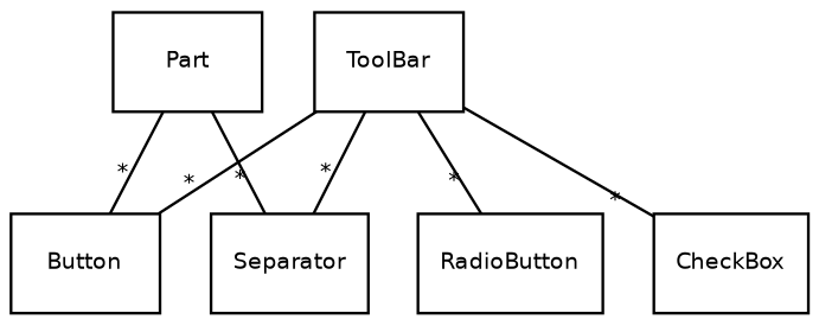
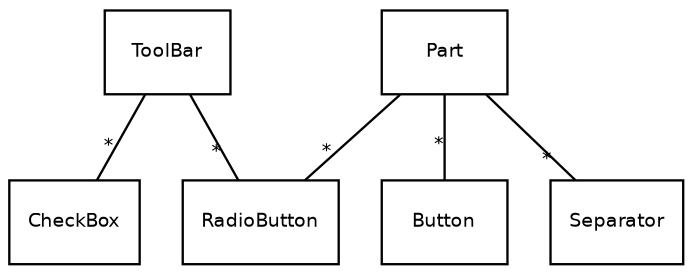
  digraph {
    fontname="Bitstream Vera Sans"
    fontsize=8
    node [fontname="Bitstream Vera Sans" fontsize=8 shape=record]
    edge [arrowhead=none arrowtail=ediamond fontname="Bitstream Vera Sans" fontsize=8 headlabel="*" labelangle=10 labeldistance=1.5]
    n1 [label="{ToolBar}"]
    n2 [label="{Button}"]
    n3 [label="{RadioButton}"]
    n4 [label="{CheckBox}"]
    n5 [label="{Separator }"]
    n6 [label="{Part}"]
-   n1 -> n2
    n1 -> n3
    n1 -> n4
-   n1 -> n5
    n6 -> n2
+   n6 -> n3
    n6 -> n5
  }
